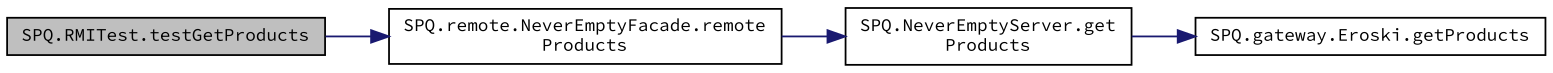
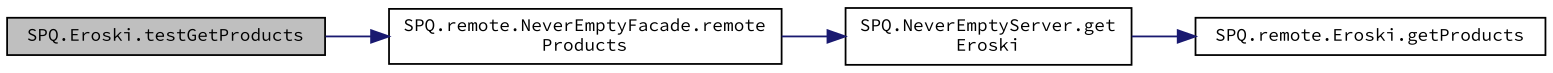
  digraph {
    fontname="Source Code Pro"
    rankdir=LR
    node [color=black fillcolor=white fontname="Source Code Pro" fontsize=10 shape=record style=filled]
    edge [color=midnightblue fontname="Source Code Pro" fontsize=10 labelfontname=Helvetica labelfontsize=10 style=solid]
-   n1 [fillcolor=grey75 fontcolor=black height=0.2 label="SPQ.RMITest.testGetProducts" width=0.4]
+   n1 [fillcolor=grey75 fontcolor=black height=0.2 label="SPQ.Eroski.testGetProducts" width=0.4]
    n2 [height=0.2 label="SPQ.remote.NeverEmptyFacade.remote\lProducts" width=0.4]
-   n3 [height=0.2 label="SPQ.NeverEmptyServer.get\lProducts" width=0.4]
-   n4 [height=0.2 label="SPQ.gateway.Eroski.getProducts" width=0.4]
+   n3 [height=0.2 label="SPQ.NeverEmptyServer.get\lEroski" width=0.4]
+   n4 [height=0.2 label="SPQ.remote.Eroski.getProducts" width=0.4]
    n1 -> n2
    n2 -> n3
    n3 -> n4
  }
